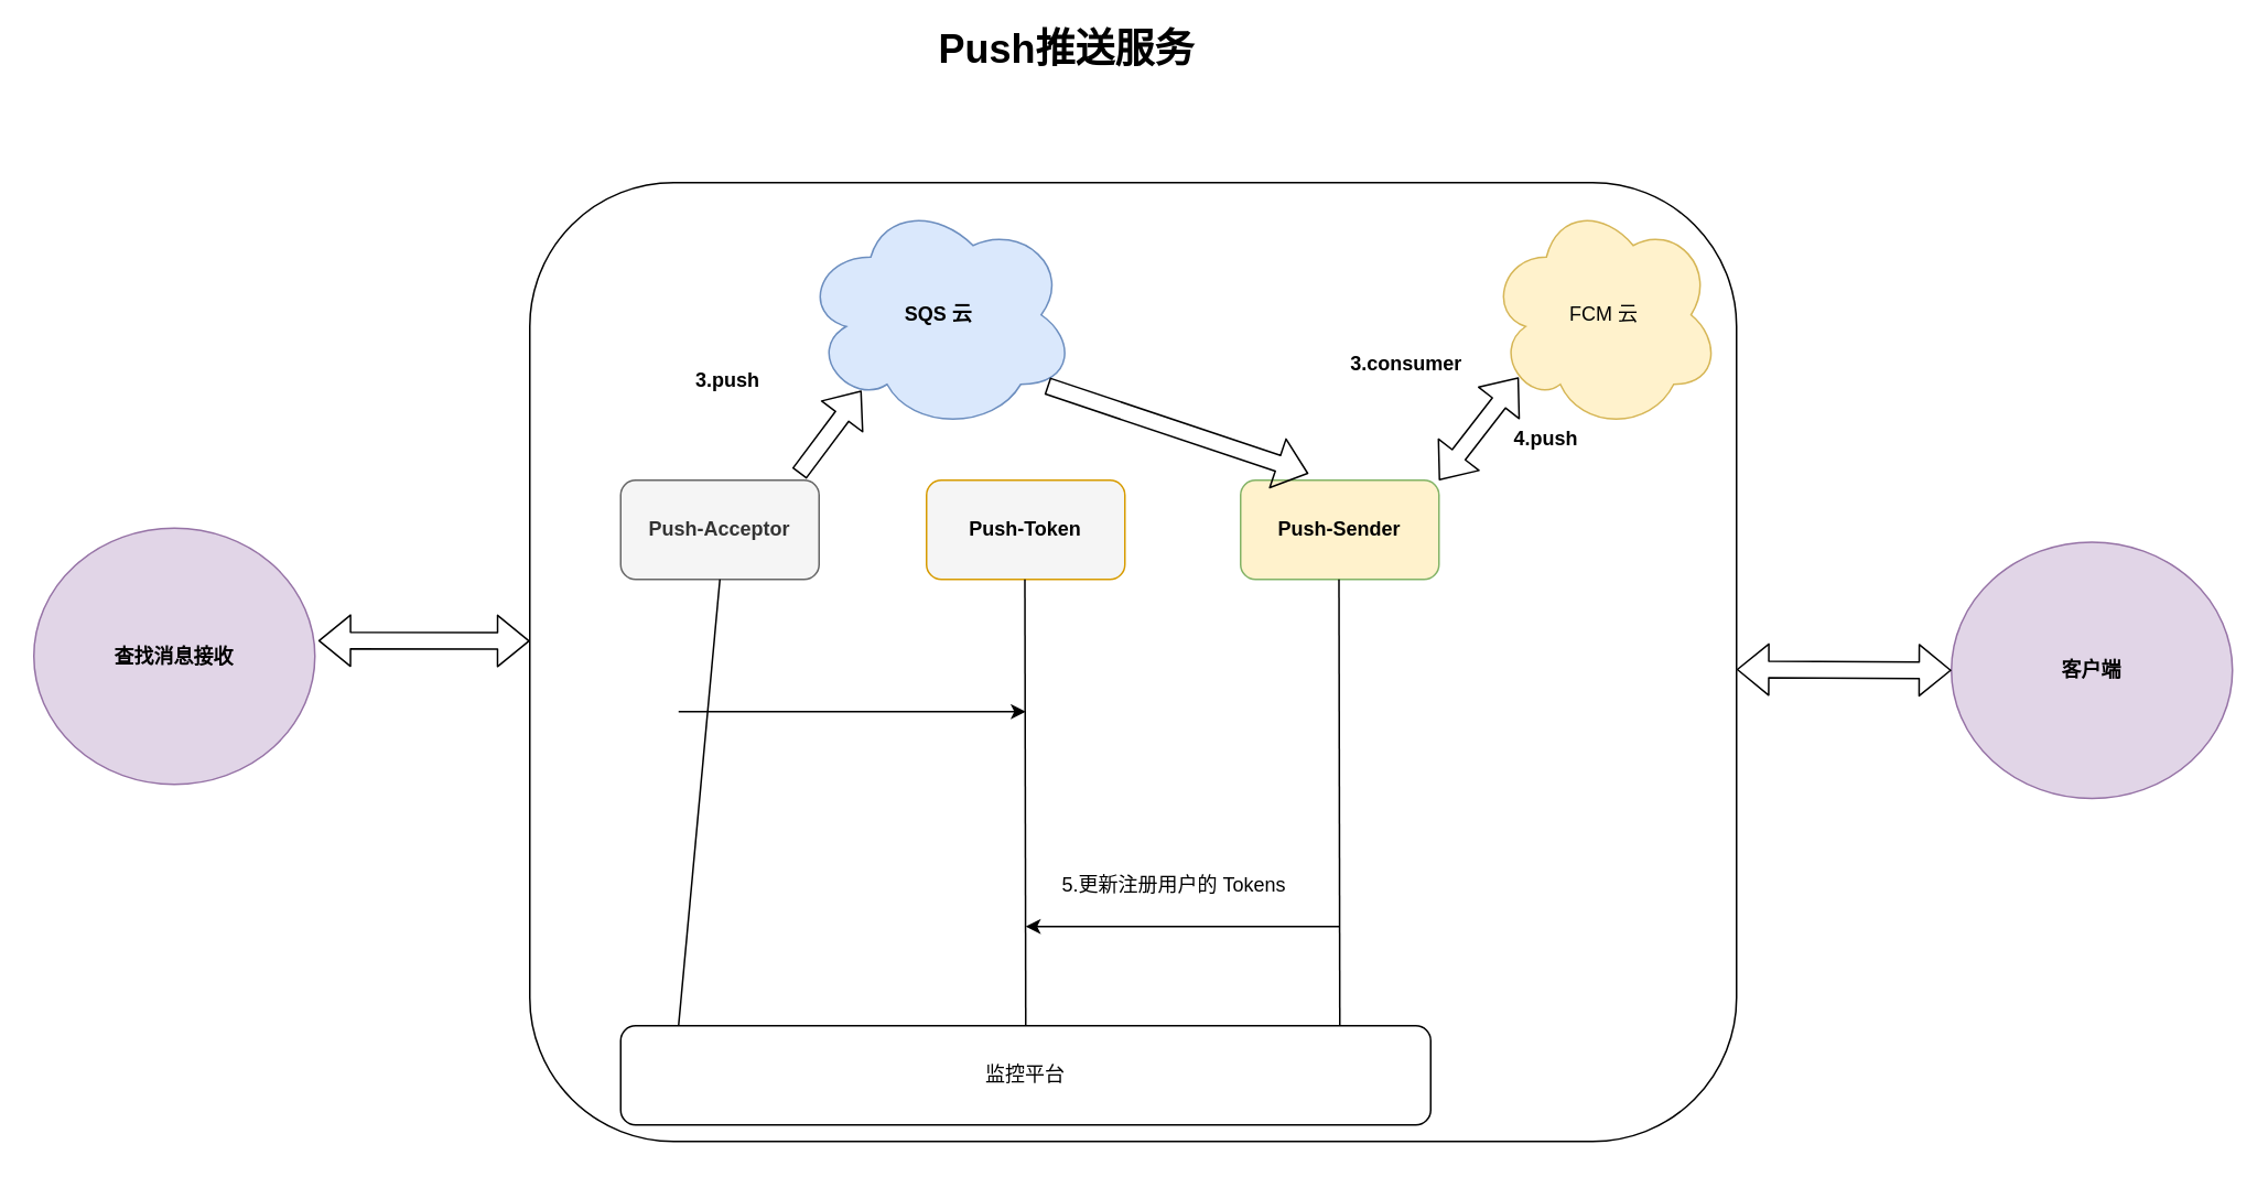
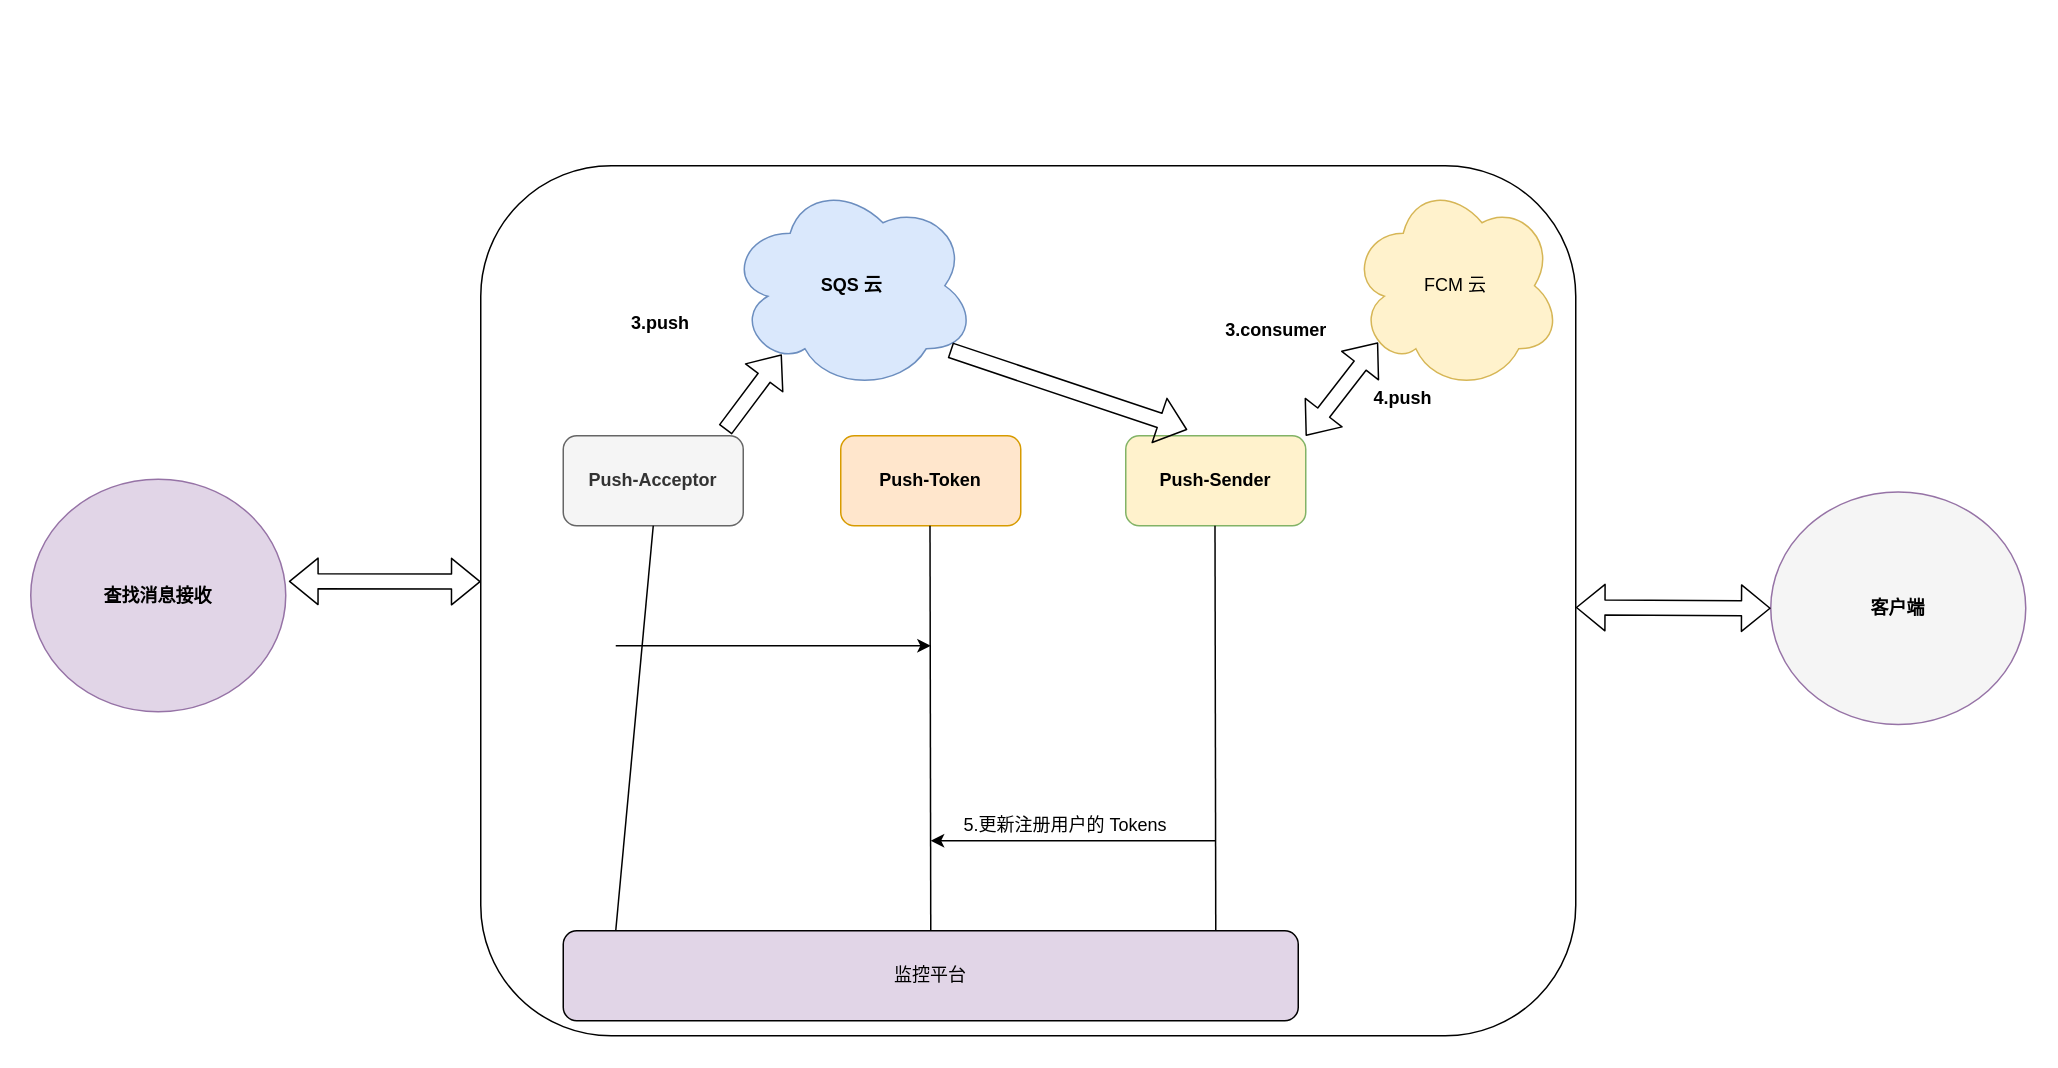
  <mxCell id="0" />
  <mxCell id="1" parent="0" />
  <mxCell id="2" value="" style="rounded=1;whiteSpace=wrap;html=1;" vertex="1" parent="1"><mxGeometry x="320" y="110" width="730" height="580" as="geometry" /></mxCell>
  <mxCell id="3" value="&lt;b&gt;Push-Acceptor&lt;/b&gt;" style="rounded=1;whiteSpace=wrap;html=1;fillColor=#f5f5f5;strokeColor=#666666;fontColor=#333333;" vertex="1" parent="1"><mxGeometry x="375" y="290" width="120" height="60" as="geometry" /></mxCell>
  <mxCell id="4" value="Push-Sender" style="rounded=1;whiteSpace=wrap;html=1;fontStyle=1;fillColor=#fff2cc;strokeColor=#82b366;" vertex="1" parent="1"><mxGeometry x="750" y="290" width="120" height="60" as="geometry" /></mxCell>
- <mxCell id="5" value="Push-Token" style="rounded=1;whiteSpace=wrap;html=1;fontStyle=1;fillColor=#f5f5f5;strokeColor=#d79b00;" vertex="1" parent="1"><mxGeometry x="560" y="290" width="120" height="60" as="geometry" /></mxCell>
+ <mxCell id="5" value="Push-Token" style="rounded=1;whiteSpace=wrap;html=1;fontStyle=1;fillColor=#ffe6cc;strokeColor=#d79b00;" vertex="1" parent="1"><mxGeometry x="560" y="290" width="120" height="60" as="geometry" /></mxCell>
  <mxCell id="6" value="" style="endArrow=none;html=1;entryX=0.5;entryY=1;entryDx=0;entryDy=0;" edge="1" parent="1" target="3"><mxGeometry width="50" height="50" relative="1" as="geometry"><mxPoint x="410" y="620" as="sourcePoint" /><mxPoint x="410" y="440" as="targetPoint" /></mxGeometry></mxCell>
  <mxCell id="7" value="" style="endArrow=none;html=1;entryX=0.5;entryY=1;entryDx=0;entryDy=0;" edge="1" parent="1"><mxGeometry width="50" height="50" relative="1" as="geometry"><mxPoint x="810" y="620" as="sourcePoint" /><mxPoint x="809.5" y="350" as="targetPoint" /></mxGeometry></mxCell>
  <mxCell id="8" value="" style="endArrow=none;html=1;entryX=0.5;entryY=1;entryDx=0;entryDy=0;" edge="1" parent="1"><mxGeometry width="50" height="50" relative="1" as="geometry"><mxPoint x="620" y="620" as="sourcePoint" /><mxPoint x="619.5" y="350" as="targetPoint" /></mxGeometry></mxCell>
  <mxCell id="9" value="&lt;b&gt;SQS 云&lt;/b&gt;" style="ellipse;shape=cloud;whiteSpace=wrap;html=1;fillColor=#dae8fc;strokeColor=#6c8ebf;" vertex="1" parent="1"><mxGeometry x="485" y="120" width="165" height="140" as="geometry" /></mxCell>
  <mxCell id="10" value="FCM 云" style="ellipse;shape=cloud;whiteSpace=wrap;html=1;fillColor=#fff2cc;strokeColor=#d6b656;" vertex="1" parent="1"><mxGeometry x="900" y="120" width="140" height="140" as="geometry" /></mxCell>
  <mxCell id="11" value="" style="endArrow=classic;html=1;" edge="1" parent="1"><mxGeometry width="50" height="50" relative="1" as="geometry"><mxPoint x="410" y="430" as="sourcePoint" /><mxPoint x="620" y="430" as="targetPoint" /></mxGeometry></mxCell>
  <mxCell id="12" value="" style="shape=flexArrow;endArrow=classic;html=1;entryX=0.216;entryY=0.827;entryDx=0;entryDy=0;entryPerimeter=0;exitX=0.9;exitY=-0.067;exitDx=0;exitDy=0;exitPerimeter=0;" edge="1" parent="1" source="3" target="9"><mxGeometry width="50" height="50" relative="1" as="geometry"><mxPoint x="460" y="280" as="sourcePoint" /><mxPoint x="520" y="220" as="targetPoint" /></mxGeometry></mxCell>
  <mxCell id="13" value="" style="shape=flexArrow;endArrow=classic;html=1;exitX=0.897;exitY=0.807;exitDx=0;exitDy=0;exitPerimeter=0;entryX=0.342;entryY=-0.067;entryDx=0;entryDy=0;entryPerimeter=0;" edge="1" parent="1" source="9" target="4"><mxGeometry width="50" height="50" relative="1" as="geometry"><mxPoint x="730" y="230" as="sourcePoint" /><mxPoint x="800" y="270" as="targetPoint" /></mxGeometry></mxCell>
- <mxCell id="14" value="&lt;b&gt;3.push&lt;/b&gt;" style="text;html=1;strokeColor=none;fillColor=none;align=center;verticalAlign=middle;whiteSpace=wrap;rounded=0;" vertex="1" parent="1"><mxGeometry x="420" y="220" width="40" height="20" as="geometry" /></mxCell>
+ <mxCell id="14" value="&lt;b&gt;3.push&lt;/b&gt;" style="text;html=1;strokeColor=none;fillColor=none;align=center;verticalAlign=middle;whiteSpace=wrap;rounded=0;" vertex="1" parent="1"><mxGeometry x="420" y="205" width="40" height="20" as="geometry" /></mxCell>
  <mxCell id="15" value="&lt;b&gt;3.consumer&lt;/b&gt;" style="text;html=1;align=center;verticalAlign=middle;resizable=0;points=[];autosize=1;" vertex="1" parent="1"><mxGeometry x="810" y="210" width="80" height="20" as="geometry" /></mxCell>
  <mxCell id="16" value="&lt;b&gt;4.push&lt;/b&gt;" style="text;html=1;strokeColor=none;fillColor=none;align=center;verticalAlign=middle;whiteSpace=wrap;rounded=0;" vertex="1" parent="1"><mxGeometry x="865" y="250" width="140" height="30" as="geometry" /></mxCell>
  <mxCell id="17" value="" style="endArrow=classic;html=1;" edge="1" parent="1"><mxGeometry width="50" height="50" relative="1" as="geometry"><mxPoint x="810" y="560" as="sourcePoint" /><mxPoint x="620" y="560" as="targetPoint" /></mxGeometry></mxCell>
- <mxCell id="18" value="5.更新注册用户的 Tokens" style="text;html=1;strokeColor=none;fillColor=none;align=center;verticalAlign=middle;whiteSpace=wrap;rounded=0;" vertex="1" parent="1"><mxGeometry x="640" y="520" width="140" height="30" as="geometry" /></mxCell>
+ <mxCell id="18" value="5.更新注册用户的 Tokens" style="text;html=1;strokeColor=none;fillColor=none;align=center;verticalAlign=middle;whiteSpace=wrap;rounded=0;" vertex="1" parent="1"><mxGeometry x="640" y="535" width="140" height="30" as="geometry" /></mxCell>
  <mxCell id="19" value="&lt;b&gt;查找消息接收&lt;/b&gt;" style="ellipse;whiteSpace=wrap;html=1;fillColor=#e1d5e7;strokeColor=#9673a6;" vertex="1" parent="1"><mxGeometry x="20" y="319" width="170" height="155" as="geometry" /></mxCell>
- <mxCell id="20" value="监控平台" style="rounded=1;whiteSpace=wrap;html=1;" vertex="1" parent="1"><mxGeometry x="375" y="620" width="490" height="60" as="geometry" /></mxCell>
+ <mxCell id="20" value="监控平台" style="rounded=1;whiteSpace=wrap;html=1;fillColor=#e1d5e7;" vertex="1" parent="1"><mxGeometry x="375" y="620" width="490" height="60" as="geometry" /></mxCell>
  <mxCell id="21" value="" style="shape=flexArrow;endArrow=classic;startArrow=classic;html=1;entryX=0.13;entryY=0.77;entryDx=0;entryDy=0;entryPerimeter=0;exitX=1;exitY=0;exitDx=0;exitDy=0;" edge="1" parent="1" source="4" target="10"><mxGeometry width="50" height="50" relative="1" as="geometry"><mxPoint x="810" y="480" as="sourcePoint" /><mxPoint x="920" y="480" as="targetPoint" /></mxGeometry></mxCell>
- <mxCell id="22" value="&lt;b&gt;客户端&lt;/b&gt;" style="ellipse;whiteSpace=wrap;html=1;fillColor=#e1d5e7;strokeColor=#9673a6;" vertex="1" parent="1"><mxGeometry x="1180" y="327.5" width="170" height="155" as="geometry" /></mxCell>
+ <mxCell id="22" value="&lt;b&gt;客户端&lt;/b&gt;" style="ellipse;whiteSpace=wrap;html=1;fillColor=#f5f5f5;strokeColor=#9673a6;" vertex="1" parent="1"><mxGeometry x="1180" y="327.5" width="170" height="155" as="geometry" /></mxCell>
  <mxCell id="23" value="" style="shape=flexArrow;endArrow=classic;startArrow=classic;html=1;exitX=1.012;exitY=0.439;exitDx=0;exitDy=0;exitPerimeter=0;entryX=0;entryY=0.478;entryDx=0;entryDy=0;entryPerimeter=0;" edge="1" parent="1" source="19" target="2"><mxGeometry width="50" height="50" relative="1" as="geometry"><mxPoint x="240" y="430" as="sourcePoint" /><mxPoint x="290" y="380" as="targetPoint" /></mxGeometry></mxCell>
  <mxCell id="24" value="" style="shape=flexArrow;endArrow=classic;startArrow=classic;html=1;exitX=1.012;exitY=0.439;exitDx=0;exitDy=0;exitPerimeter=0;entryX=0;entryY=0.5;entryDx=0;entryDy=0;" edge="1" parent="1" target="22"><mxGeometry width="50" height="50" relative="1" as="geometry"><mxPoint x="1050" y="404.495" as="sourcePoint" /><mxPoint x="1177.96" y="404.69" as="targetPoint" /></mxGeometry></mxCell>
- <mxCell id="25" value="&lt;h1&gt;&lt;b&gt;Push推送服务&lt;/b&gt;&lt;/h1&gt;" style="text;html=1;strokeColor=none;fillColor=none;align=center;verticalAlign=middle;whiteSpace=wrap;rounded=0;" vertex="1" parent="1"><mxGeometry x="530" y="20" width="230" height="20" as="geometry" /></mxCell>
